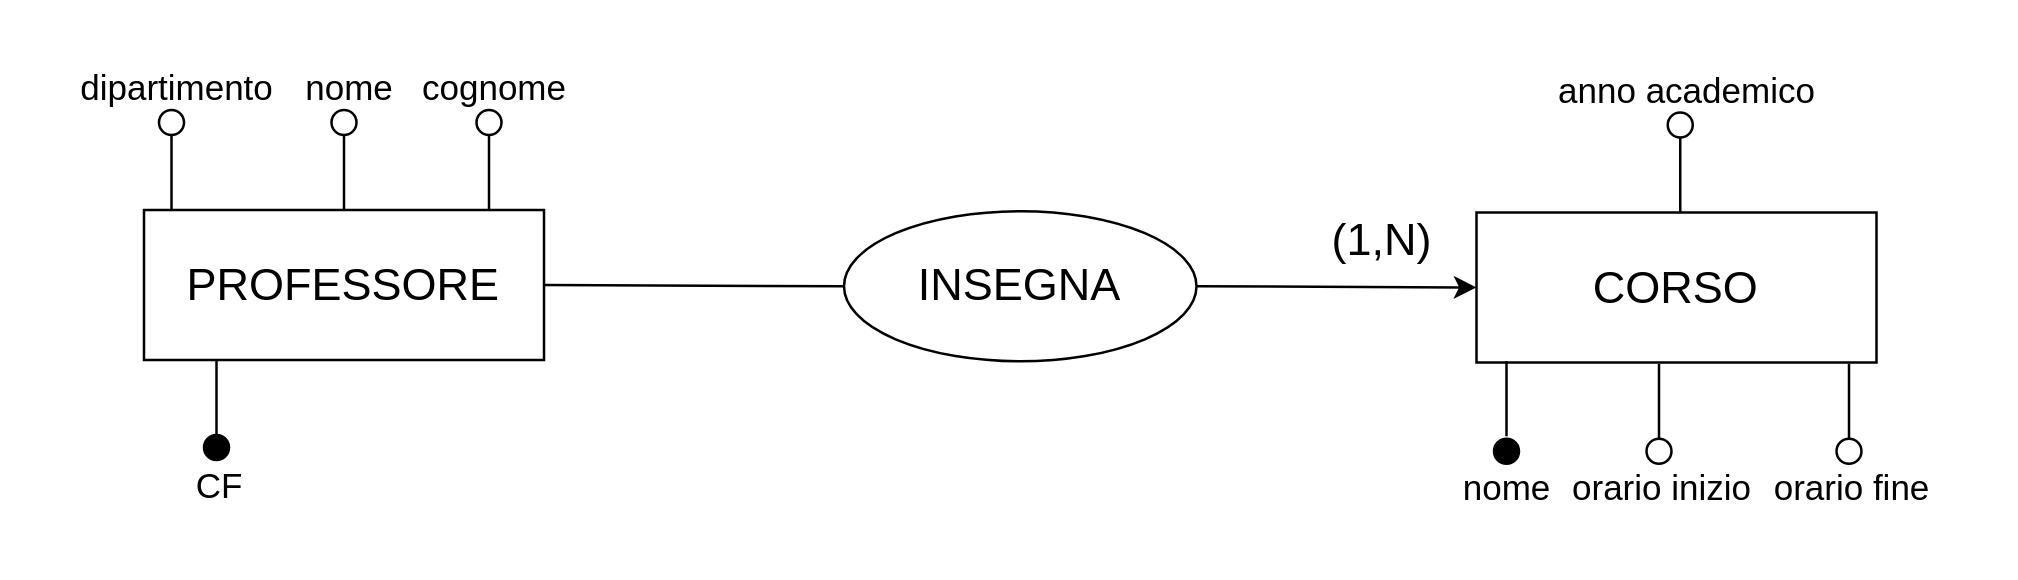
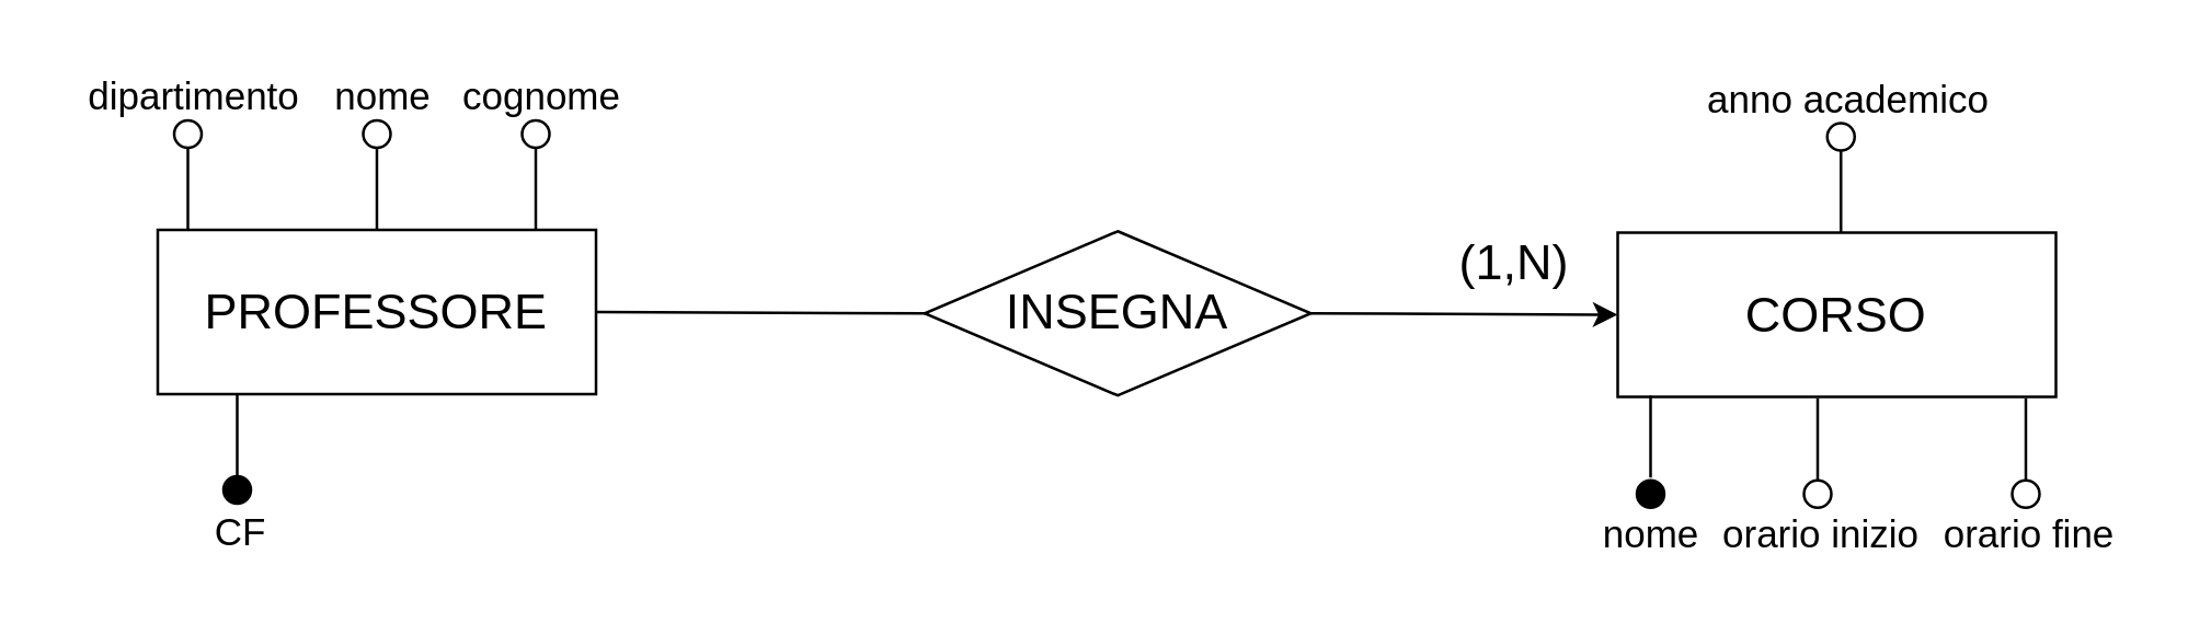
  <mxCell id="0" />
  <mxCell id="1" parent="0" />
  <mxCell id="2" value="&lt;span style=&quot;font-size: 18px;&quot;&gt;PROFESSORE&lt;/span&gt;" style="rounded=0;whiteSpace=wrap;html=1;" parent="1" vertex="1"><mxGeometry x="57" y="83.5" width="160" height="60" as="geometry" /></mxCell>
  <mxCell id="3" value="" style="endArrow=none;html=1;rounded=0;exitX=0.067;exitY=0;exitDx=0;exitDy=0;exitPerimeter=0;" parent="1" edge="1"><mxGeometry width="50" height="50" relative="1" as="geometry"><mxPoint x="195" y="83.5" as="sourcePoint" /><mxPoint x="195" y="53.5" as="targetPoint" /></mxGeometry></mxCell>
  <mxCell id="4" value="" style="ellipse;whiteSpace=wrap;html=1;aspect=fixed;" parent="1" vertex="1"><mxGeometry x="190" y="43.5" width="10" height="10" as="geometry" /></mxCell>
  <mxCell id="5" value="&lt;font style=&quot;font-size: 14px;&quot;&gt;nome&lt;/font&gt;" style="text;html=1;align=center;verticalAlign=middle;resizable=0;points=[];autosize=1;strokeColor=none;fillColor=none;" parent="1" vertex="1"><mxGeometry x="109" y="20" width="60" height="30" as="geometry" /></mxCell>
  <mxCell id="6" value="" style="endArrow=none;html=1;rounded=0;exitX=0.067;exitY=0;exitDx=0;exitDy=0;exitPerimeter=0;" parent="1" edge="1"><mxGeometry width="50" height="50" relative="1" as="geometry"><mxPoint x="137" y="83.5" as="sourcePoint" /><mxPoint x="137" y="53.5" as="targetPoint" /></mxGeometry></mxCell>
  <mxCell id="7" value="" style="ellipse;whiteSpace=wrap;html=1;aspect=fixed;direction=south;" parent="1" vertex="1"><mxGeometry x="132" y="43.5" width="10" height="10" as="geometry" /></mxCell>
  <mxCell id="8" value="&lt;font style=&quot;font-size: 18px;&quot;&gt;CORSO&lt;/font&gt;" style="rounded=0;whiteSpace=wrap;html=1;" parent="1" vertex="1"><mxGeometry x="590" y="84.5" width="160" height="60" as="geometry" /></mxCell>
  <mxCell id="9" value="" style="endArrow=none;html=1;rounded=0;exitX=0.067;exitY=0;exitDx=0;exitDy=0;exitPerimeter=0;" parent="1" edge="1"><mxGeometry width="50" height="50" relative="1" as="geometry"><mxPoint x="663" y="145" as="sourcePoint" /><mxPoint x="663" y="175" as="targetPoint" /></mxGeometry></mxCell>
  <mxCell id="10" value="" style="ellipse;whiteSpace=wrap;html=1;aspect=fixed;rotation=-180;" parent="1" vertex="1"><mxGeometry x="658" y="175" width="10" height="10" as="geometry" /></mxCell>
  <mxCell id="11" value="" style="endArrow=none;html=1;rounded=0;exitX=0.067;exitY=0;exitDx=0;exitDy=0;exitPerimeter=0;" parent="1" edge="1"><mxGeometry width="50" height="50" relative="1" as="geometry"><mxPoint x="602" y="144" as="sourcePoint" /><mxPoint x="602" y="174" as="targetPoint" /></mxGeometry></mxCell>
  <mxCell id="12" value="" style="ellipse;whiteSpace=wrap;html=1;aspect=fixed;rotation=-180;fillColor=#000000;" parent="1" vertex="1"><mxGeometry x="597" y="175" width="10" height="10" as="geometry" /></mxCell>
  <mxCell id="13" value="&lt;font style=&quot;font-size: 14px;&quot;&gt;nome&lt;/font&gt;" style="text;html=1;align=center;verticalAlign=middle;resizable=0;points=[];autosize=1;strokeColor=none;fillColor=none;" parent="1" vertex="1"><mxGeometry x="572" y="180" width="60" height="30" as="geometry" /></mxCell>
  <mxCell id="14" value="&lt;font style=&quot;font-size: 14px;&quot;&gt;orario inizio&lt;/font&gt;" style="text;html=1;align=center;verticalAlign=middle;resizable=0;points=[];autosize=1;strokeColor=none;fillColor=none;" parent="1" vertex="1"><mxGeometry x="614" y="180" width="100" height="30" as="geometry" /></mxCell>
- <mxCell id="15" value="&lt;font style=&quot;font-size: 18px;&quot;&gt;INSEGNA&lt;/font&gt;" style="ellipse;whiteSpace=wrap;html=1;" parent="1" vertex="1"><mxGeometry x="337" y="84" width="141" height="60" as="geometry" /></mxCell>
+ <mxCell id="15" value="&lt;font style=&quot;font-size: 18px;&quot;&gt;INSEGNA&lt;/font&gt;" style="rhombus;whiteSpace=wrap;html=1;" parent="1" vertex="1"><mxGeometry x="337" y="84" width="141" height="60" as="geometry" /></mxCell>
  <mxCell id="16" value="" style="endArrow=none;html=1;rounded=0;exitX=1;exitY=0.5;exitDx=0;exitDy=0;entryX=0;entryY=0.5;entryDx=0;entryDy=0;" parent="1" source="2" target="15" edge="1"><mxGeometry width="50" height="50" relative="1" as="geometry"><mxPoint x="427" y="297.5" as="sourcePoint" /><mxPoint x="477" y="247.5" as="targetPoint" /></mxGeometry></mxCell>
  <mxCell id="17" value="" style="endArrow=classic;html=1;rounded=0;exitX=1;exitY=0.5;exitDx=0;exitDy=0;entryX=0;entryY=0.5;entryDx=0;entryDy=0;" parent="1" source="15" target="8" edge="1"><mxGeometry width="50" height="50" relative="1" as="geometry"><mxPoint x="427" y="297.5" as="sourcePoint" /><mxPoint x="477" y="247.5" as="targetPoint" /></mxGeometry></mxCell>
  <mxCell id="18" value="&lt;font style=&quot;font-size: 18px;&quot;&gt;(1,N)&lt;/font&gt;" style="text;html=1;align=center;verticalAlign=middle;resizable=0;points=[];autosize=1;strokeColor=none;fillColor=none;" parent="1" vertex="1"><mxGeometry x="522" y="76" width="60" height="40" as="geometry" /></mxCell>
  <mxCell id="19" value="&lt;font style=&quot;font-size: 14px;&quot;&gt;cognome&lt;/font&gt;" style="text;html=1;align=center;verticalAlign=middle;resizable=0;points=[];autosize=1;strokeColor=none;fillColor=none;" parent="1" vertex="1"><mxGeometry x="157" y="20" width="80" height="30" as="geometry" /></mxCell>
  <mxCell id="20" value="" style="endArrow=none;html=1;rounded=0;exitX=0.067;exitY=0;exitDx=0;exitDy=0;exitPerimeter=0;" edge="1" parent="1"><mxGeometry width="50" height="50" relative="1" as="geometry"><mxPoint x="86" y="143.5" as="sourcePoint" /><mxPoint x="86" y="173.5" as="targetPoint" /></mxGeometry></mxCell>
  <mxCell id="21" value="" style="ellipse;whiteSpace=wrap;html=1;aspect=fixed;rotation=-180;fillColor=#000000;" vertex="1" parent="1"><mxGeometry x="81" y="173.5" width="10" height="10" as="geometry" /></mxCell>
  <mxCell id="22" value="&lt;font style=&quot;font-size: 14px;&quot;&gt;CF&lt;/font&gt;" style="text;html=1;align=center;verticalAlign=middle;resizable=0;points=[];autosize=1;strokeColor=none;fillColor=none;" vertex="1" parent="1"><mxGeometry x="67" y="178.5" width="40" height="30" as="geometry" /></mxCell>
  <mxCell id="23" value="&lt;font style=&quot;font-size: 14px;&quot;&gt;anno academico&lt;/font&gt;" style="text;html=1;align=center;verticalAlign=middle;resizable=0;points=[];autosize=1;strokeColor=none;fillColor=none;" vertex="1" parent="1"><mxGeometry x="608.5" y="21" width="130" height="30" as="geometry" /></mxCell>
  <mxCell id="24" value="" style="endArrow=none;html=1;rounded=0;exitX=0.067;exitY=0;exitDx=0;exitDy=0;exitPerimeter=0;" edge="1" parent="1"><mxGeometry width="50" height="50" relative="1" as="geometry"><mxPoint x="671.5" y="84.5" as="sourcePoint" /><mxPoint x="671.5" y="54.5" as="targetPoint" /></mxGeometry></mxCell>
  <mxCell id="25" value="" style="ellipse;whiteSpace=wrap;html=1;aspect=fixed;direction=south;" vertex="1" parent="1"><mxGeometry x="666.5" y="44.5" width="10" height="10" as="geometry" /></mxCell>
  <mxCell id="26" value="&lt;font style=&quot;font-size: 14px;&quot;&gt;dipartimento&lt;/font&gt;" style="text;html=1;align=center;verticalAlign=middle;resizable=0;points=[];autosize=1;strokeColor=none;fillColor=none;" vertex="1" parent="1"><mxGeometry x="20" y="20" width="100" height="30" as="geometry" /></mxCell>
  <mxCell id="27" value="" style="endArrow=none;html=1;rounded=0;exitX=0.067;exitY=0;exitDx=0;exitDy=0;exitPerimeter=0;" edge="1" parent="1"><mxGeometry width="50" height="50" relative="1" as="geometry"><mxPoint x="68" y="83.5" as="sourcePoint" /><mxPoint x="68" y="53.5" as="targetPoint" /></mxGeometry></mxCell>
  <mxCell id="28" value="" style="ellipse;whiteSpace=wrap;html=1;aspect=fixed;direction=south;" vertex="1" parent="1"><mxGeometry x="63" y="43.5" width="10" height="10" as="geometry" /></mxCell>
  <mxCell id="29" value="" style="endArrow=none;html=1;rounded=0;exitX=0.067;exitY=0;exitDx=0;exitDy=0;exitPerimeter=0;" edge="1" parent="1"><mxGeometry width="50" height="50" relative="1" as="geometry"><mxPoint x="739" y="145" as="sourcePoint" /><mxPoint x="739" y="175" as="targetPoint" /></mxGeometry></mxCell>
  <mxCell id="30" value="" style="ellipse;whiteSpace=wrap;html=1;aspect=fixed;rotation=-180;" vertex="1" parent="1"><mxGeometry x="734" y="175" width="10" height="10" as="geometry" /></mxCell>
  <mxCell id="31" value="&lt;font style=&quot;font-size: 14px;&quot;&gt;orario fine&lt;/font&gt;" style="text;html=1;align=center;verticalAlign=middle;resizable=0;points=[];autosize=1;strokeColor=none;fillColor=none;" vertex="1" parent="1"><mxGeometry x="695" y="180" width="90" height="30" as="geometry" /></mxCell>
